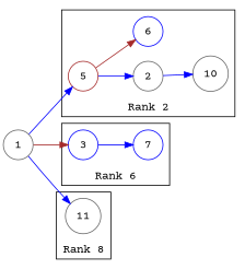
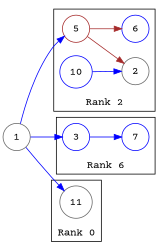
  digraph {
    compound=true
    fontname="Courier Prime"
    ordering=out
    rankdir=LR
    node [color=gray40 fontname="Courier Prime" shape=circle]
    edge [color=blue fontname="Courier Prime"]
    5 [color=brown]
    n2 [label=2]
    6 [color=blue]
-   10
+   10 [color=blue]
    3 [color=blue]
    7 [color=blue]
    11
    1
    subgraph cluster_1 {
      label="Rank 2"
      labelloc=b
      5
      n2
      6
      10
    }
    subgraph cluster_2 {
      label="Rank 6"
      labelloc=b
      3
      7
    }
    subgraph cluster_3 {
-     label="Rank 8"
+     label="Rank 0"
      labelloc=b
      11
    }
-   5 -> n2
+   5 -> n2 [color=brown]
    5 -> 6 [color=brown]
-   n2 -> 10
+   10 -> n2
    3 -> 7
    1 -> 5
-   1 -> 3 [color=brown]
+   1 -> 3
    1 -> 11
  }
